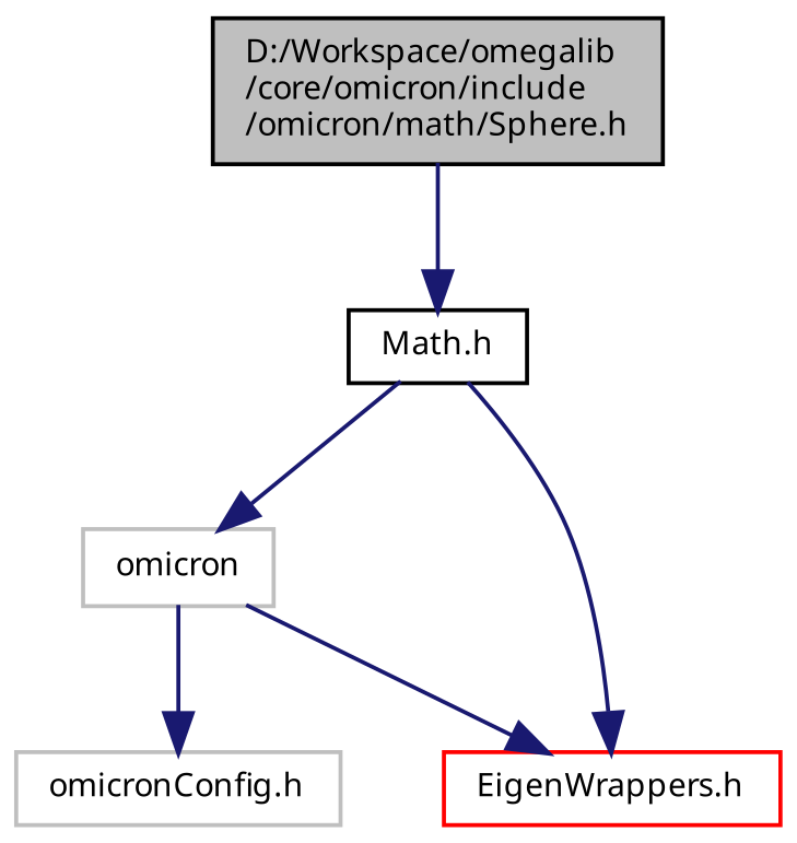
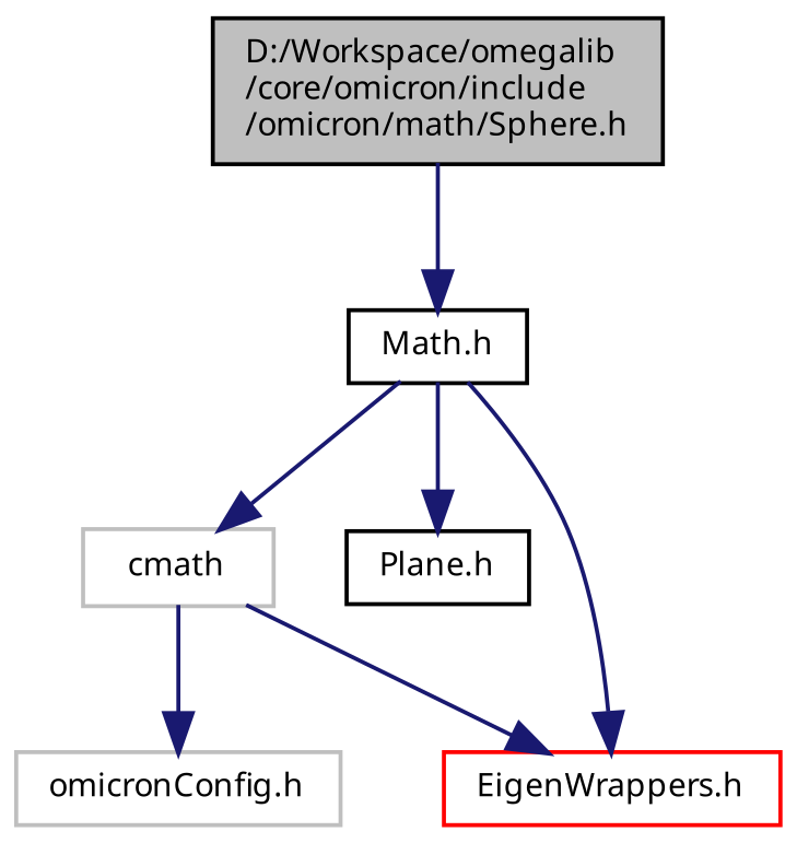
  digraph {
    node [color=black fontname="FreeSans.ttf" fontsize=8 shape=record]
    edge [color=midnightblue fontname="FreeSans.ttf" fontsize=8 labelfontname="FreeSans.ttf" labelfontsize=8 style=solid]
    n1 [fillcolor=grey75 fontcolor=black height=0.2 label="D:/Workspace/omegalib\l/core/omicron/include\l/omicron/math/Sphere.h" style=filled width=0.4]
    n2 [height=0.2 label="Math.h" width=0.4]
-   n3 [color=grey75 height=0.2 label=omicron width=0.4]
+   n3 [color=grey75 height=0.2 label=cmath width=0.4]
+   n4 [height=0.2 label="Plane.h" width=0.4]
    n5 [color=red height=0.2 label="EigenWrappers.h" width=0.4]
    n6 [color=grey75 height=0.2 label="omicronConfig.h" width=0.4]
    n1 -> n2
    n2 -> n3
+   n2 -> n4
    n2 -> n5
    n3 -> n5
    n3 -> n6
  }
